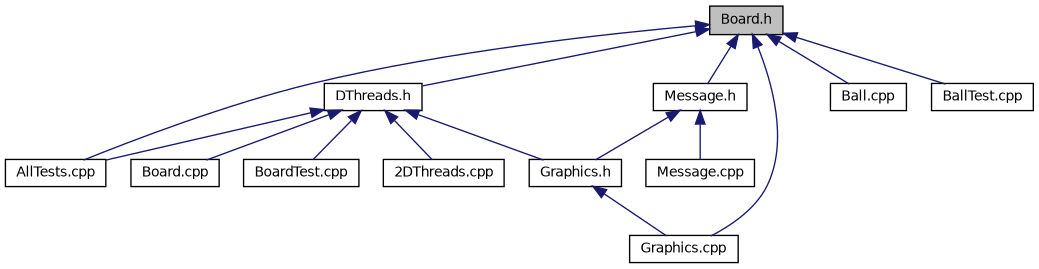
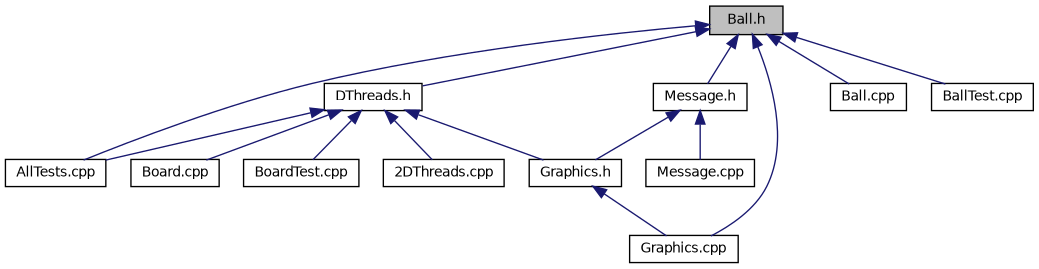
  digraph {
    node [color=black fillcolor=white fontname=Helvetica fontsize=10 shape=record style=filled]
    edge [color=midnightblue dir=back fontname=Helvetica fontsize=10 labelfontname=Helvetica labelfontsize=10 style=solid]
-   n1 [fillcolor=grey75 fontcolor=black height=0.2 label="Board.h" width=0.4]
+   n1 [fillcolor=grey75 fontcolor=black height=0.2 label="Ball.h" width=0.4]
    n2 [height=0.2 label="DThreads.h" width=0.4]
    n3 [height=0.2 label="AllTests.cpp" width=0.4]
    n4 [height=0.2 label="Graphics.cpp" width=0.4]
    n5 [height=0.2 label="Message.h" width=0.4]
    n6 [height=0.2 label="Ball.cpp" width=0.4]
    n7 [height=0.2 label="BallTest.cpp" width=0.4]
    n8 [height=0.2 label="2DThreads.cpp" width=0.4]
    n9 [height=0.2 label="Board.cpp" width=0.4]
    n10 [height=0.2 label="BoardTest.cpp" width=0.4]
    n11 [height=0.2 label="Graphics.h" width=0.4]
    n12 [height=0.2 label="Message.cpp" width=0.4]
    n1 -> n2
    n1 -> n3
    n1 -> n4
    n1 -> n5
    n1 -> n6
    n1 -> n7
    n2 -> n3
    n2 -> n8
    n2 -> n9
    n2 -> n10
    n2 -> n11
    n5 -> n11
    n5 -> n12
    n11 -> n4
  }
